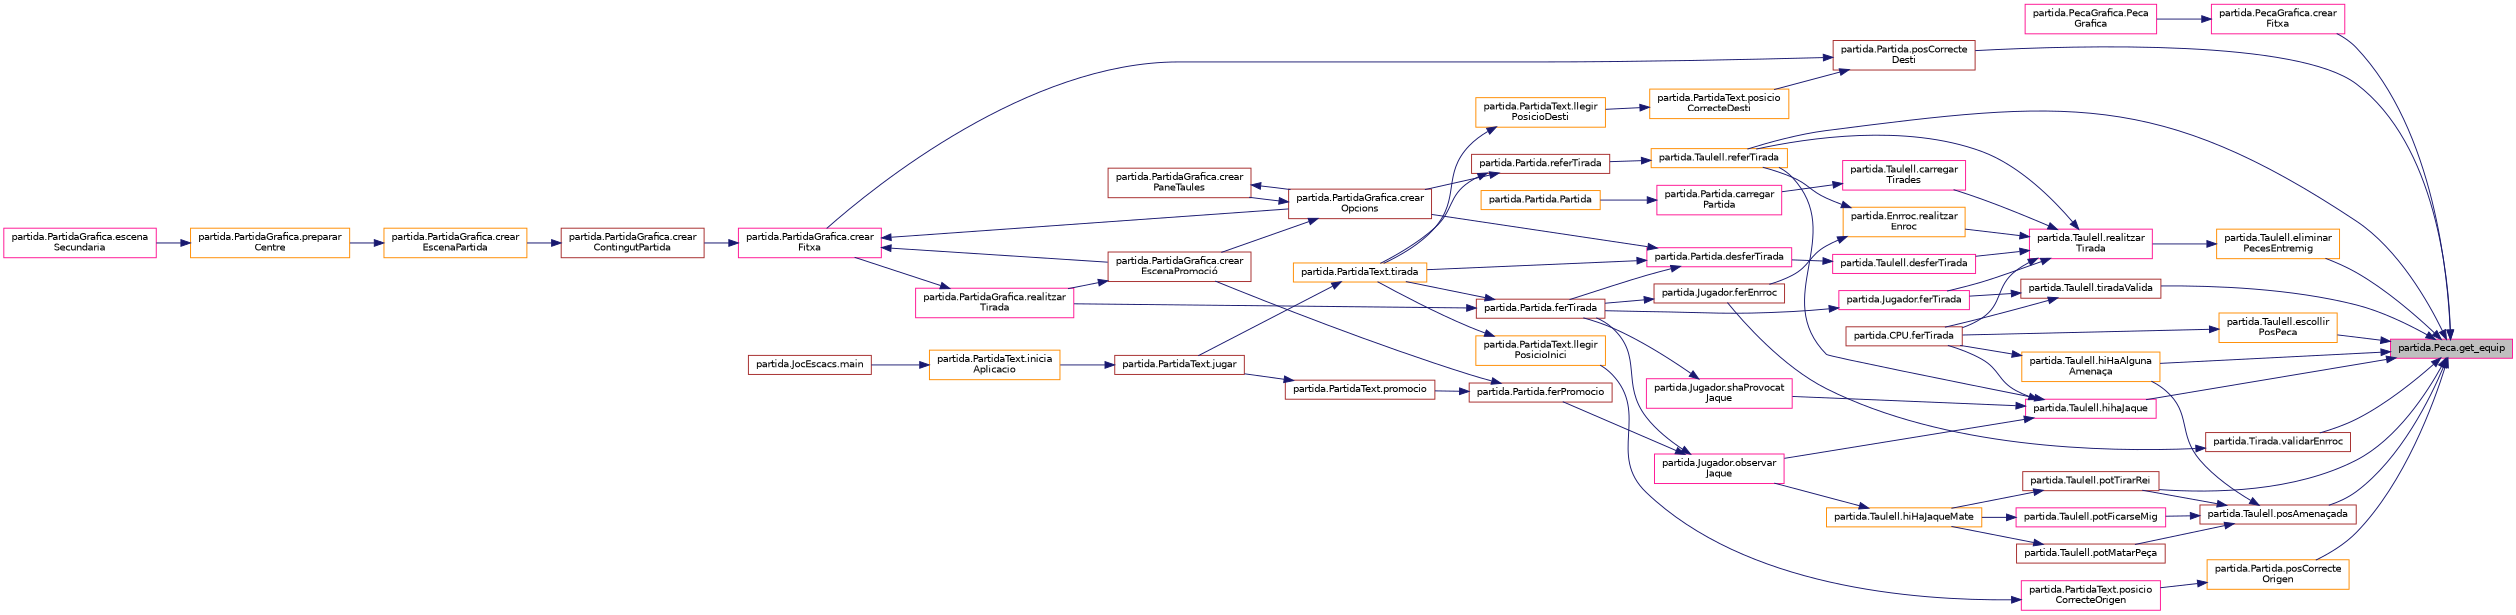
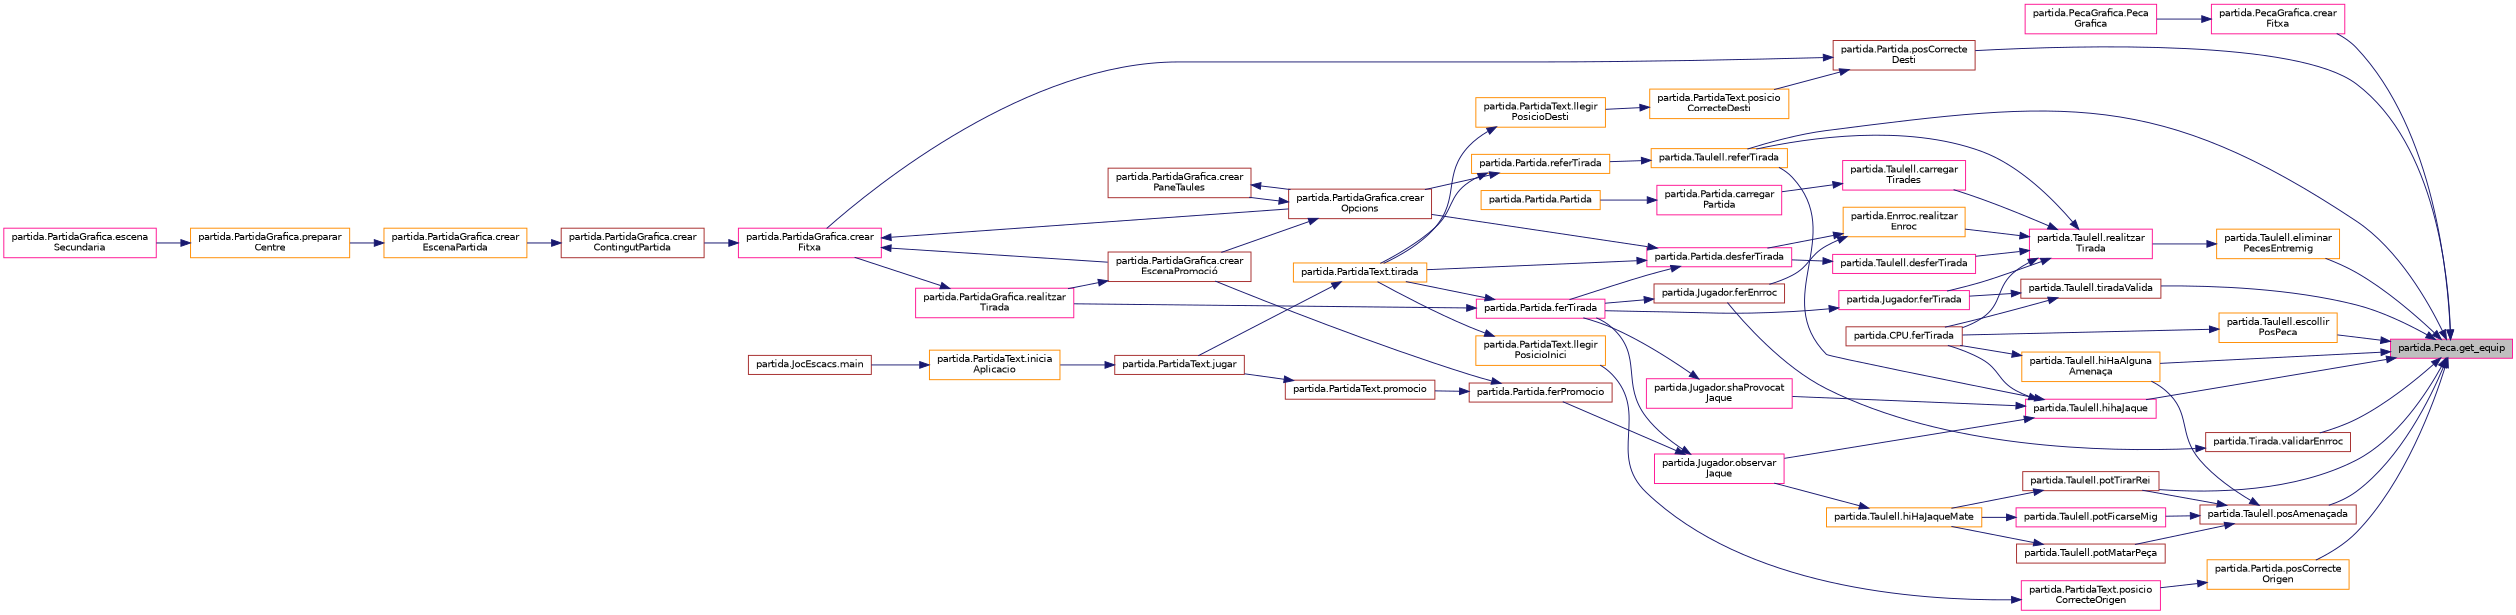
  digraph {
    rankdir=RL
    node [color=deeppink fillcolor=white fontname=Helvetica fontsize=10 shape=record style=filled]
    edge [color=midnightblue dir=back fontname=Helvetica fontsize=10 labelfontname=Helvetica labelfontsize=10 style=solid]
    n1 [fillcolor=grey75 fontcolor=black height=0.2 label="partida.Peca.get_equip" width=0.4]
    n2 [height=0.2 label="partida.PecaGrafica.crear\lFitxa" width=0.4]
    n3 [color=darkorange height=0.2 label="partida.Taulell.eliminar\lPecesEntremig" width=0.4]
    n4 [color=darkorange height=0.2 label="partida.Taulell.referTirada" width=0.4]
    n5 [color=darkorange height=0.2 label="partida.Taulell.escollir\lPosPeca" width=0.4]
    n6 [color=darkorange height=0.2 label="partida.Taulell.hiHaAlguna\lAmenaça" width=0.4]
    n7 [height=0.2 label="partida.Taulell.hihaJaque" width=0.4]
    n8 [color=brown height=0.2 label="partida.Taulell.posAmenaçada" width=0.4]
    n9 [color=brown height=0.2 label="partida.Taulell.potTirarRei" width=0.4]
    n10 [color=brown height=0.2 label="partida.Partida.posCorrecte\lDesti" width=0.4]
    n11 [color=darkorange height=0.2 label="partida.Partida.posCorrecte\lOrigen" width=0.4]
    n12 [color=brown height=0.2 label="partida.Taulell.tiradaValida" width=0.4]
    n13 [color=brown height=0.2 label="partida.Tirada.validarEnrroc" width=0.4]
    n14 [height=0.2 label="partida.PecaGrafica.Peca\lGrafica" width=0.4]
    n15 [height=0.2 label="partida.Taulell.realitzar\lTirada" width=0.4]
-   n16 [color=brown height=0.2 label="partida.Partida.referTirada" width=0.4]
+   n16 [color=darkorange height=0.2 label="partida.Partida.referTirada" width=0.4]
    n17 [color=brown height=0.2 label="partida.CPU.ferTirada" width=0.4]
    n18 [height=0.2 label="partida.Jugador.observar\lJaque" width=0.4]
    n19 [height=0.2 label="partida.Jugador.shaProvocat\lJaque" width=0.4]
    n20 [height=0.2 label="partida.Taulell.potFicarseMig" width=0.4]
    n21 [color=brown height=0.2 label="partida.Taulell.potMatarPeça" width=0.4]
    n22 [color=darkorange height=0.2 label="partida.Taulell.hiHaJaqueMate" width=0.4]
    n23 [height=0.2 label="partida.PartidaGrafica.crear\lFitxa" width=0.4]
    n24 [color=darkorange height=0.2 label="partida.PartidaText.posicio\lCorrecteDesti" width=0.4]
    n25 [height=0.2 label="partida.PartidaText.posicio\lCorrecteOrigen" width=0.4]
    n26 [height=0.2 label="partida.Jugador.ferTirada" width=0.4]
    n27 [color=brown height=0.2 label="partida.Jugador.ferEnrroc" width=0.4]
    n28 [height=0.2 label="partida.Taulell.carregar\lTirades" width=0.4]
    n29 [height=0.2 label="partida.Taulell.desferTirada" width=0.4]
    n30 [color=darkorange height=0.2 label="partida.Enrroc.realitzar\lEnroc" width=0.4]
    n31 [height=0.2 label="partida.Partida.carregar\lPartida" width=0.4]
    n32 [height=0.2 label="partida.Partida.desferTirada" width=0.4]
-   n33 [color=brown height=0.2 label="partida.Partida.ferTirada" width=0.4]
+   n33 [height=0.2 label="partida.Partida.ferTirada" width=0.4]
    n34 [color=darkorange height=0.2 label="partida.Partida.Partida" width=0.4]
    n35 [color=brown height=0.2 label="partida.PartidaGrafica.crear\lOpcions" width=0.4]
    n36 [color=darkorange height=0.2 label="partida.PartidaText.tirada" width=0.4]
    n37 [color=brown height=0.2 label="partida.PartidaGrafica.crear\lEscenaPromoció" width=0.4]
    n38 [color=brown height=0.2 label="partida.PartidaGrafica.crear\lPaneTaules" width=0.4]
    n39 [height=0.2 label="partida.PartidaGrafica.realitzar\lTirada" width=0.4]
    n40 [color=brown height=0.2 label="partida.PartidaText.jugar" width=0.4]
    n41 [color=darkorange height=0.2 label="partida.PartidaGrafica.crear\lEscenaPartida" width=0.4]
    n42 [color=darkorange height=0.2 label="partida.PartidaGrafica.preparar\lCentre" width=0.4]
    n43 [height=0.2 label="partida.PartidaGrafica.escena\lSecundaria" width=0.4]
    n44 [color=brown height=0.2 label="partida.PartidaGrafica.crear\lContingutPartida" width=0.4]
    n45 [color=darkorange height=0.2 label="partida.PartidaText.inicia\lAplicacio" width=0.4]
    n46 [color=brown height=0.2 label="partida.JocEscacs.main" width=0.4]
    n47 [color=brown height=0.2 label="partida.Partida.ferPromocio" width=0.4]
    n48 [color=brown height=0.2 label="partida.PartidaText.promocio" width=0.4]
    n49 [color=darkorange height=0.2 label="partida.PartidaText.llegir\lPosicioDesti" width=0.4]
    n50 [color=darkorange height=0.2 label="partida.PartidaText.llegir\lPosicioInici" width=0.4]
    n1 -> n2
    n1 -> n3
    n1 -> n4
    n1 -> n5
    n1 -> n6
    n1 -> n7
    n1 -> n8
    n1 -> n9
    n1 -> n10
    n1 -> n11
    n1 -> n12
    n1 -> n13
    n2 -> n14
    n3 -> n15
    n4 -> n16
    n5 -> n17
    n6 -> n17
    n7 -> n4
    n7 -> n17
    n7 -> n18
    n7 -> n19
    n8 -> n6
    n8 -> n9
    n8 -> n20
    n8 -> n21
    n9 -> n22
    n10 -> n23
    n10 -> n24
    n11 -> n25
    n12 -> n17
    n12 -> n26
    n13 -> n27
    n15 -> n4
    n15 -> n17
    n15 -> n26
    n15 -> n28
    n15 -> n29
    n15 -> n30
    n16 -> n35
    n16 -> n36
    n18 -> n33
    n18 -> n47
    n19 -> n33
    n20 -> n22
    n21 -> n22
    n22 -> n18
    n23 -> n35
    n23 -> n37
    n23 -> n44
    n24 -> n49
    n25 -> n50
    n26 -> n33
    n27 -> n33
    n28 -> n31
    n29 -> n32
-   n30 -> n4
+   n30 -> n32
    n30 -> n27
    n31 -> n34
    n32 -> n33
    n32 -> n35
    n32 -> n36
    n33 -> n36
    n33 -> n39
    n35 -> n37
    n35 -> n38
    n36 -> n40
    n37 -> n39
    n38 -> n35
    n39 -> n23
    n40 -> n45
    n41 -> n42
    n42 -> n43
    n44 -> n41
    n45 -> n46
    n47 -> n37
    n47 -> n48
    n48 -> n40
    n49 -> n36
    n50 -> n36
  }
